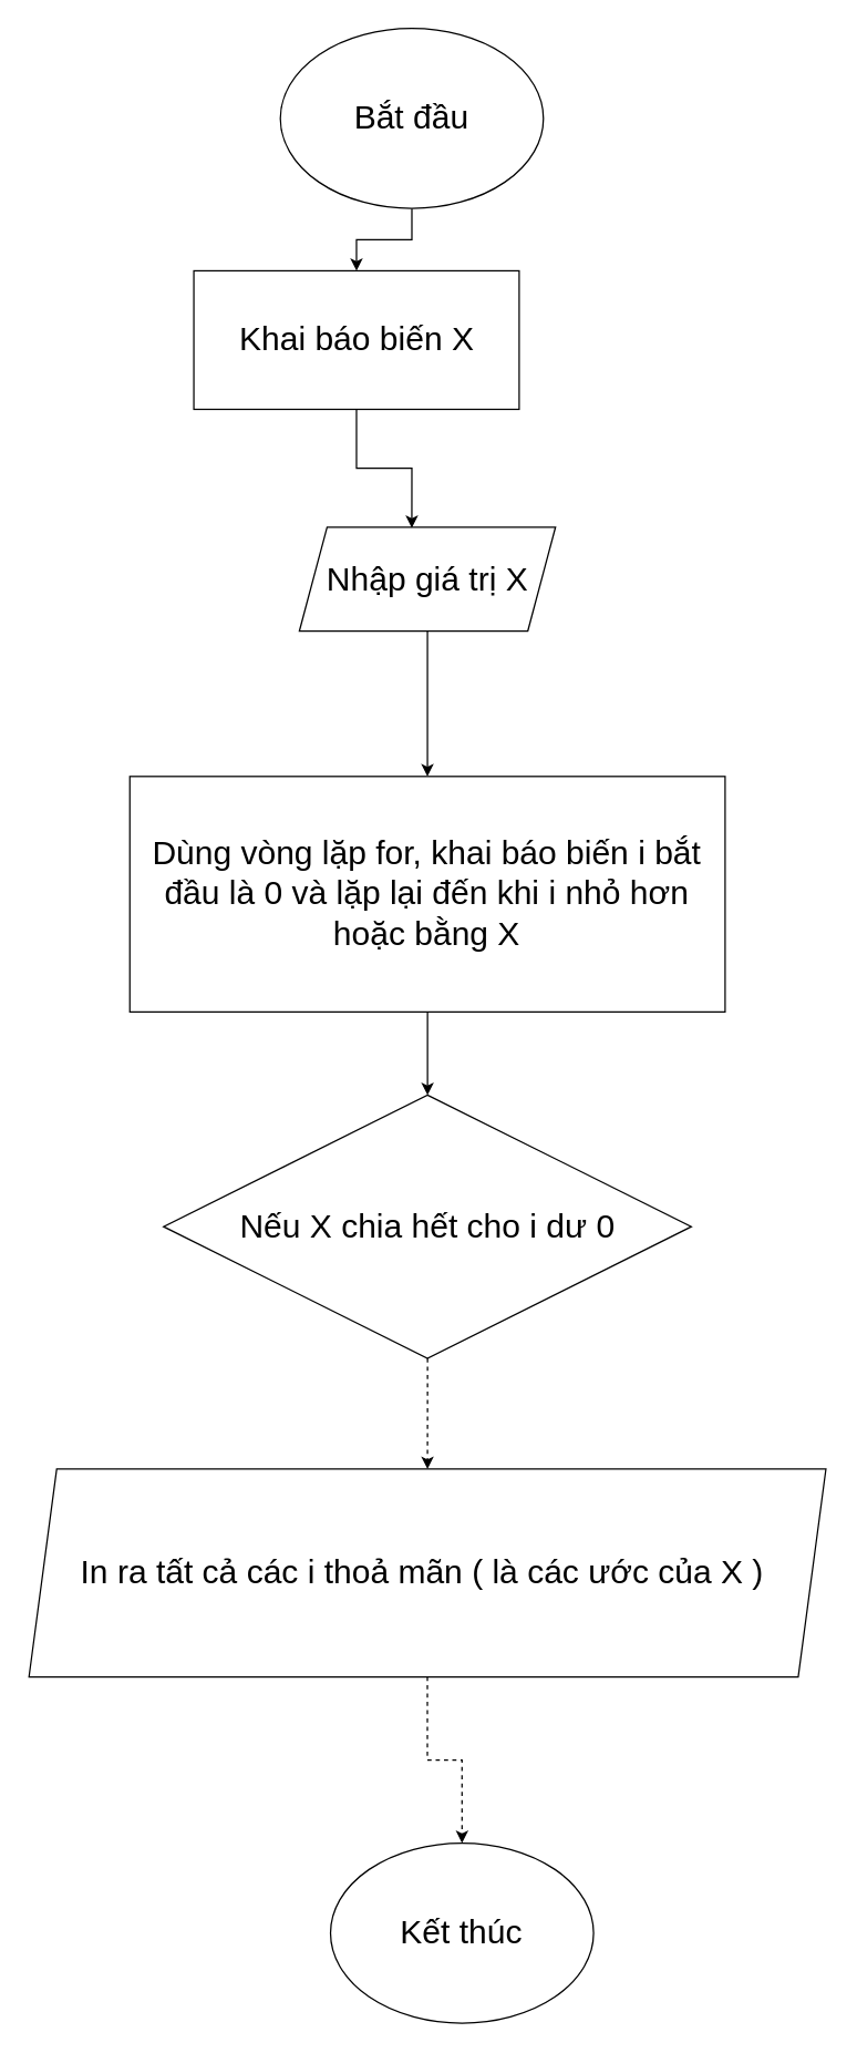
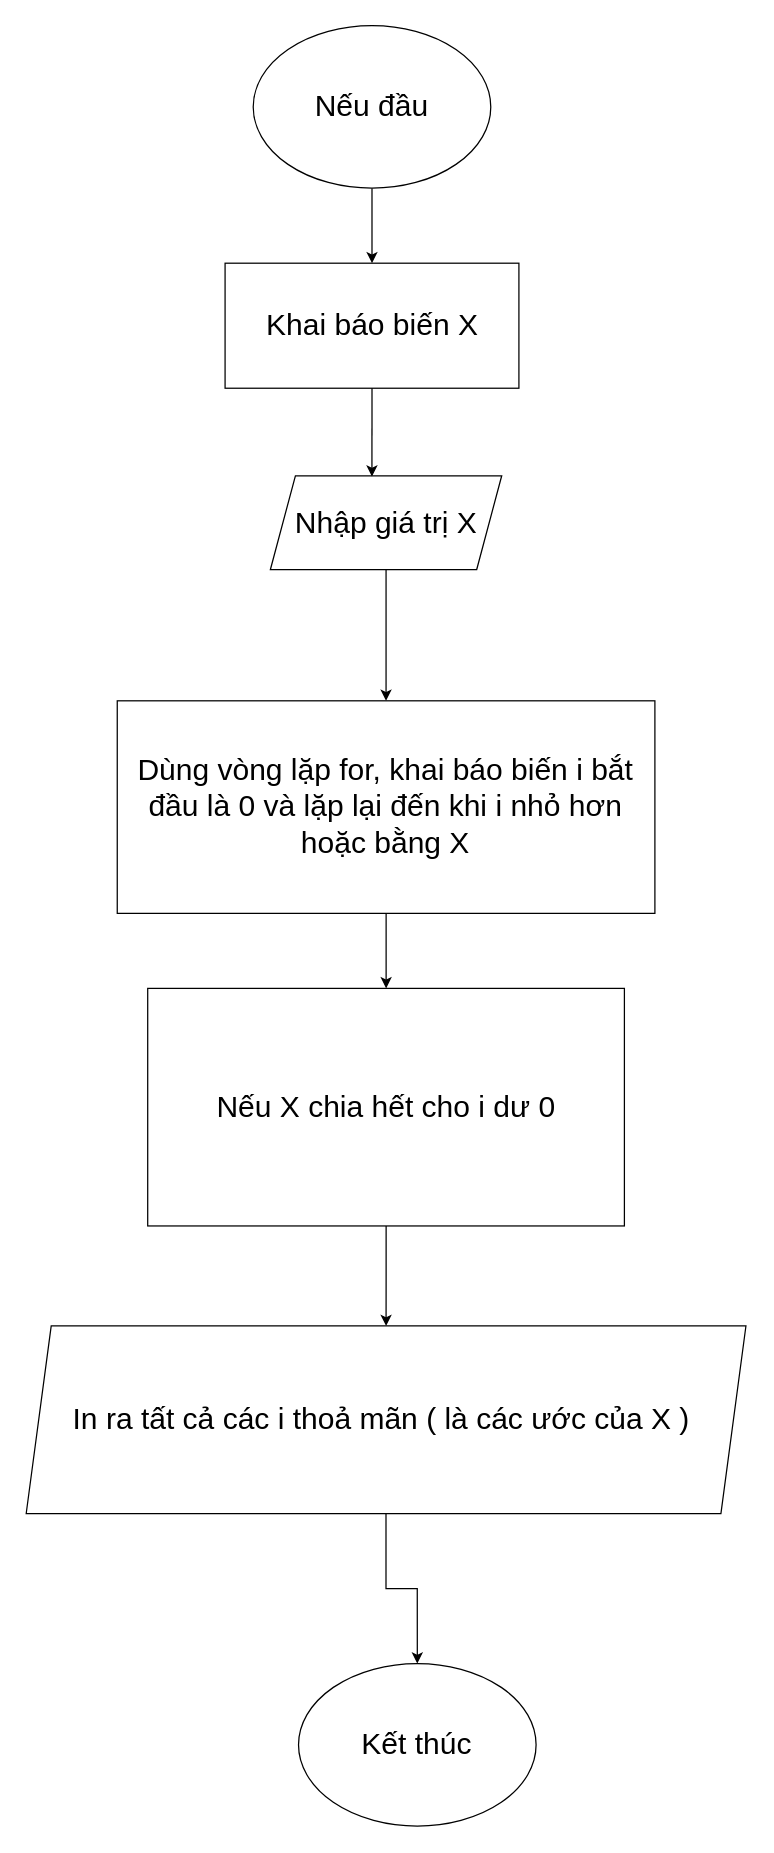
  <mxCell id="0" />
  <mxCell id="1" parent="0" />
  <mxCell id="2" style="edgeStyle=orthogonalEdgeStyle;rounded=0;orthogonalLoop=1;jettySize=auto;html=1;entryX=0.5;entryY=0;entryDx=0;entryDy=0;" edge="1" parent="1" source="3" target="12"><mxGeometry relative="1" as="geometry" /></mxCell>
- <mxCell id="3" value="&lt;font style=&quot;font-size: 24px;&quot;&gt;Bắt đầu&lt;/font&gt;" style="ellipse;whiteSpace=wrap;html=1;" vertex="1" parent="1"><mxGeometry x="202" y="20" width="190" height="130" as="geometry" /></mxCell>
+ <mxCell id="3" value="&lt;font style=&quot;font-size: 24px;&quot;&gt;Nếu đầu&lt;/font&gt;" style="ellipse;whiteSpace=wrap;html=1;" vertex="1" parent="1"><mxGeometry x="202" y="20" width="190" height="130" as="geometry" /></mxCell>
  <mxCell id="4" value="" style="edgeStyle=orthogonalEdgeStyle;rounded=0;orthogonalLoop=1;jettySize=auto;html=1;" edge="1" parent="1" source="5" target="11"><mxGeometry relative="1" as="geometry" /></mxCell>
  <mxCell id="5" value="&lt;font style=&quot;font-size: 24px;&quot;&gt;Nhập giá trị X&lt;/font&gt;" style="shape=parallelogram;perimeter=parallelogramPerimeter;whiteSpace=wrap;html=1;fixedSize=1;" vertex="1" parent="1"><mxGeometry x="215.75" y="380" width="185" height="75" as="geometry" /></mxCell>
- <mxCell id="6" style="edgeStyle=orthogonalEdgeStyle;rounded=0;orthogonalLoop=1;jettySize=auto;html=1;entryX=0.5;entryY=0;entryDx=0;entryDy=0;dashed=1;" edge="1" parent="1" source="7" target="9"><mxGeometry relative="1" as="geometry" /></mxCell>
- <mxCell id="7" value="&lt;font style=&quot;font-size: 24px;&quot;&gt;Nếu X chia hết cho i dư 0&lt;/font&gt;" style="rhombus;whiteSpace=wrap;html=1;" vertex="1" parent="1"><mxGeometry x="117.62" y="790" width="381.25" height="190" as="geometry" /></mxCell>
- <mxCell id="8" value="" style="edgeStyle=orthogonalEdgeStyle;rounded=0;orthogonalLoop=1;jettySize=auto;html=1;dashed=1;" edge="1" parent="1" source="9" target="14"><mxGeometry relative="1" as="geometry" /></mxCell>
+ <mxCell id="6" style="edgeStyle=orthogonalEdgeStyle;rounded=0;orthogonalLoop=1;jettySize=auto;html=1;entryX=0.5;entryY=0;entryDx=0;entryDy=0;" edge="1" parent="1" source="7" target="9"><mxGeometry relative="1" as="geometry" /></mxCell>
+ <mxCell id="7" value="&lt;font style=&quot;font-size: 24px;&quot;&gt;Nếu X chia hết cho i dư 0&lt;/font&gt;" style="whiteSpace=wrap;html=1;rounded=0;" vertex="1" parent="1"><mxGeometry x="117.62" y="790" width="381.25" height="190" as="geometry" /></mxCell>
+ <mxCell id="8" value="" style="edgeStyle=orthogonalEdgeStyle;rounded=0;orthogonalLoop=1;jettySize=auto;html=1;" edge="1" parent="1" source="9" target="14"><mxGeometry relative="1" as="geometry" /></mxCell>
  <mxCell id="9" value="&lt;font style=&quot;font-size: 24px;&quot;&gt;In ra tất cả các i thoả mãn ( là các ước của X )&amp;nbsp;&lt;/font&gt;" style="shape=parallelogram;perimeter=parallelogramPerimeter;whiteSpace=wrap;html=1;fixedSize=1;" vertex="1" parent="1"><mxGeometry x="20.44" y="1060" width="575.63" height="150" as="geometry" /></mxCell>
  <mxCell id="10" value="" style="edgeStyle=orthogonalEdgeStyle;rounded=0;orthogonalLoop=1;jettySize=auto;html=1;" edge="1" parent="1" source="11" target="7"><mxGeometry relative="1" as="geometry" /></mxCell>
  <mxCell id="11" value="&lt;font style=&quot;font-size: 24px;&quot;&gt;Dùng vòng lặp for, khai báo biến i bắt đầu là 0 và lặp lại đến khi i nhỏ hơn hoặc bằng X&lt;/font&gt;" style="rounded=0;whiteSpace=wrap;html=1;" vertex="1" parent="1"><mxGeometry x="93.26" y="560" width="430" height="170" as="geometry" /></mxCell>
- <mxCell id="12" value="&lt;font style=&quot;font-size: 24px;&quot;&gt;Khai báo biến X&lt;/font&gt;" style="rounded=0;whiteSpace=wrap;html=1;" vertex="1" parent="1"><mxGeometry x="139.5" y="195" width="235" height="100" as="geometry" /></mxCell>
+ <mxCell id="12" value="&lt;font style=&quot;font-size: 24px;&quot;&gt;Khai báo biến X&lt;/font&gt;" style="rounded=0;whiteSpace=wrap;html=1;" vertex="1" parent="1"><mxGeometry x="179.5" y="210" width="235" height="100" as="geometry" /></mxCell>
  <mxCell id="13" style="edgeStyle=orthogonalEdgeStyle;rounded=0;orthogonalLoop=1;jettySize=auto;html=1;exitX=0.5;exitY=1;exitDx=0;exitDy=0;entryX=0.439;entryY=0.009;entryDx=0;entryDy=0;entryPerimeter=0;" edge="1" parent="1" source="12" target="5"><mxGeometry relative="1" as="geometry" /></mxCell>
  <mxCell id="14" value="&lt;font style=&quot;font-size: 24px;&quot;&gt;Kết thúc&lt;/font&gt;" style="ellipse;whiteSpace=wrap;html=1;" vertex="1" parent="1"><mxGeometry x="238.24" y="1330" width="190" height="130" as="geometry" /></mxCell>
